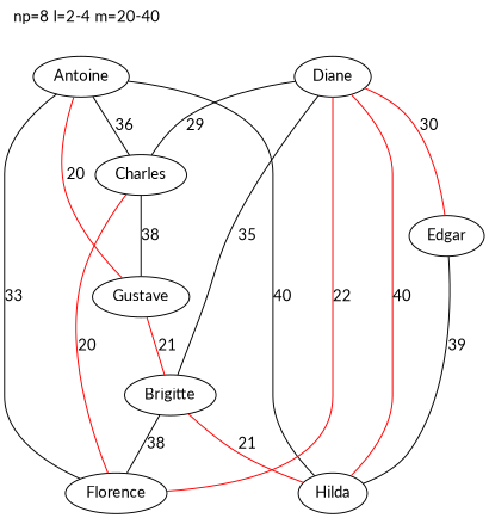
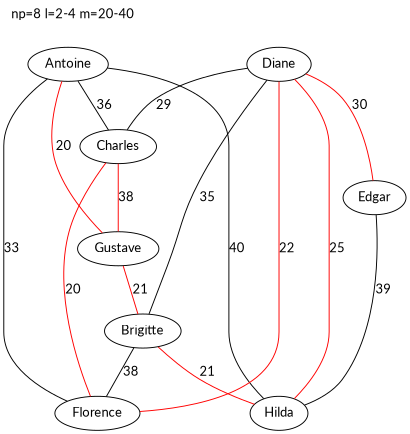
  graph {
    fontname=Lato
    label="np=8 l=2-4 m=20-40"
    labeljust=l
    labelloc=t
    node [fontname=Lato]
    edge [fontname=Lato]
    Antoine
    Hilda
    Charles
    Gustave
    Florence
    Brigitte
    Diane
    Edgar
    Antoine -- Hilda [label=40]
    Antoine -- Charles [label=36]
    Antoine -- Gustave [color=red label=20 penwith=3]
    Antoine -- Florence [label=33]
-   Charles -- Gustave [label=38]
+   Charles -- Gustave [label=38 color=red]
    Charles -- Florence [color=red label=20 penwith=3]
    Gustave -- Brigitte [color=red label=21 penwith=3]
    Brigitte -- Hilda [color=red label=21 penwith=3]
    Brigitte -- Florence [label=38]
-   Diane -- Hilda [color=red label=40 penwith=3]
+   Diane -- Hilda [color=red label=25 penwith=3]
    Diane -- Charles [label=29]
    Diane -- Florence [color=red label=22 penwith=3]
    Diane -- Brigitte [label=35]
    Diane -- Edgar [color=red label=30 penwith=3]
    Edgar -- Hilda [label=39]
  }
